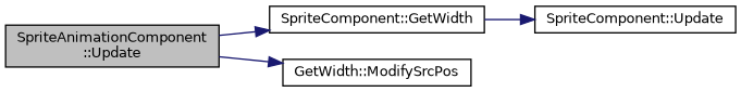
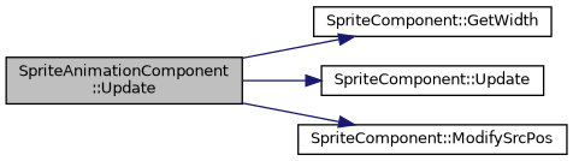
  digraph {
    rankdir=LR
    node [color=black fillcolor=white fontname=Helvetica fontsize=10 shape=record style=filled]
    edge [color=midnightblue fontname=Helvetica fontsize=10 labelfontname=Helvetica labelfontsize=10 style=solid]
    n1 [fillcolor=grey75 fontcolor=black height=0.2 label="SpriteAnimationComponent\l::Update" width=0.4]
    n2 [height=0.2 label="SpriteComponent::GetWidth" width=0.4]
    n3 [height=0.2 label="SpriteComponent::Update" width=0.4]
-   n4 [height=0.2 label="GetWidth::ModifySrcPos" width=0.4]
+   n4 [height=0.2 label="SpriteComponent::ModifySrcPos" width=0.4]
    n1 -> n2
-   n2 -> n3
+   n1 -> n3
    n1 -> n4
  }
